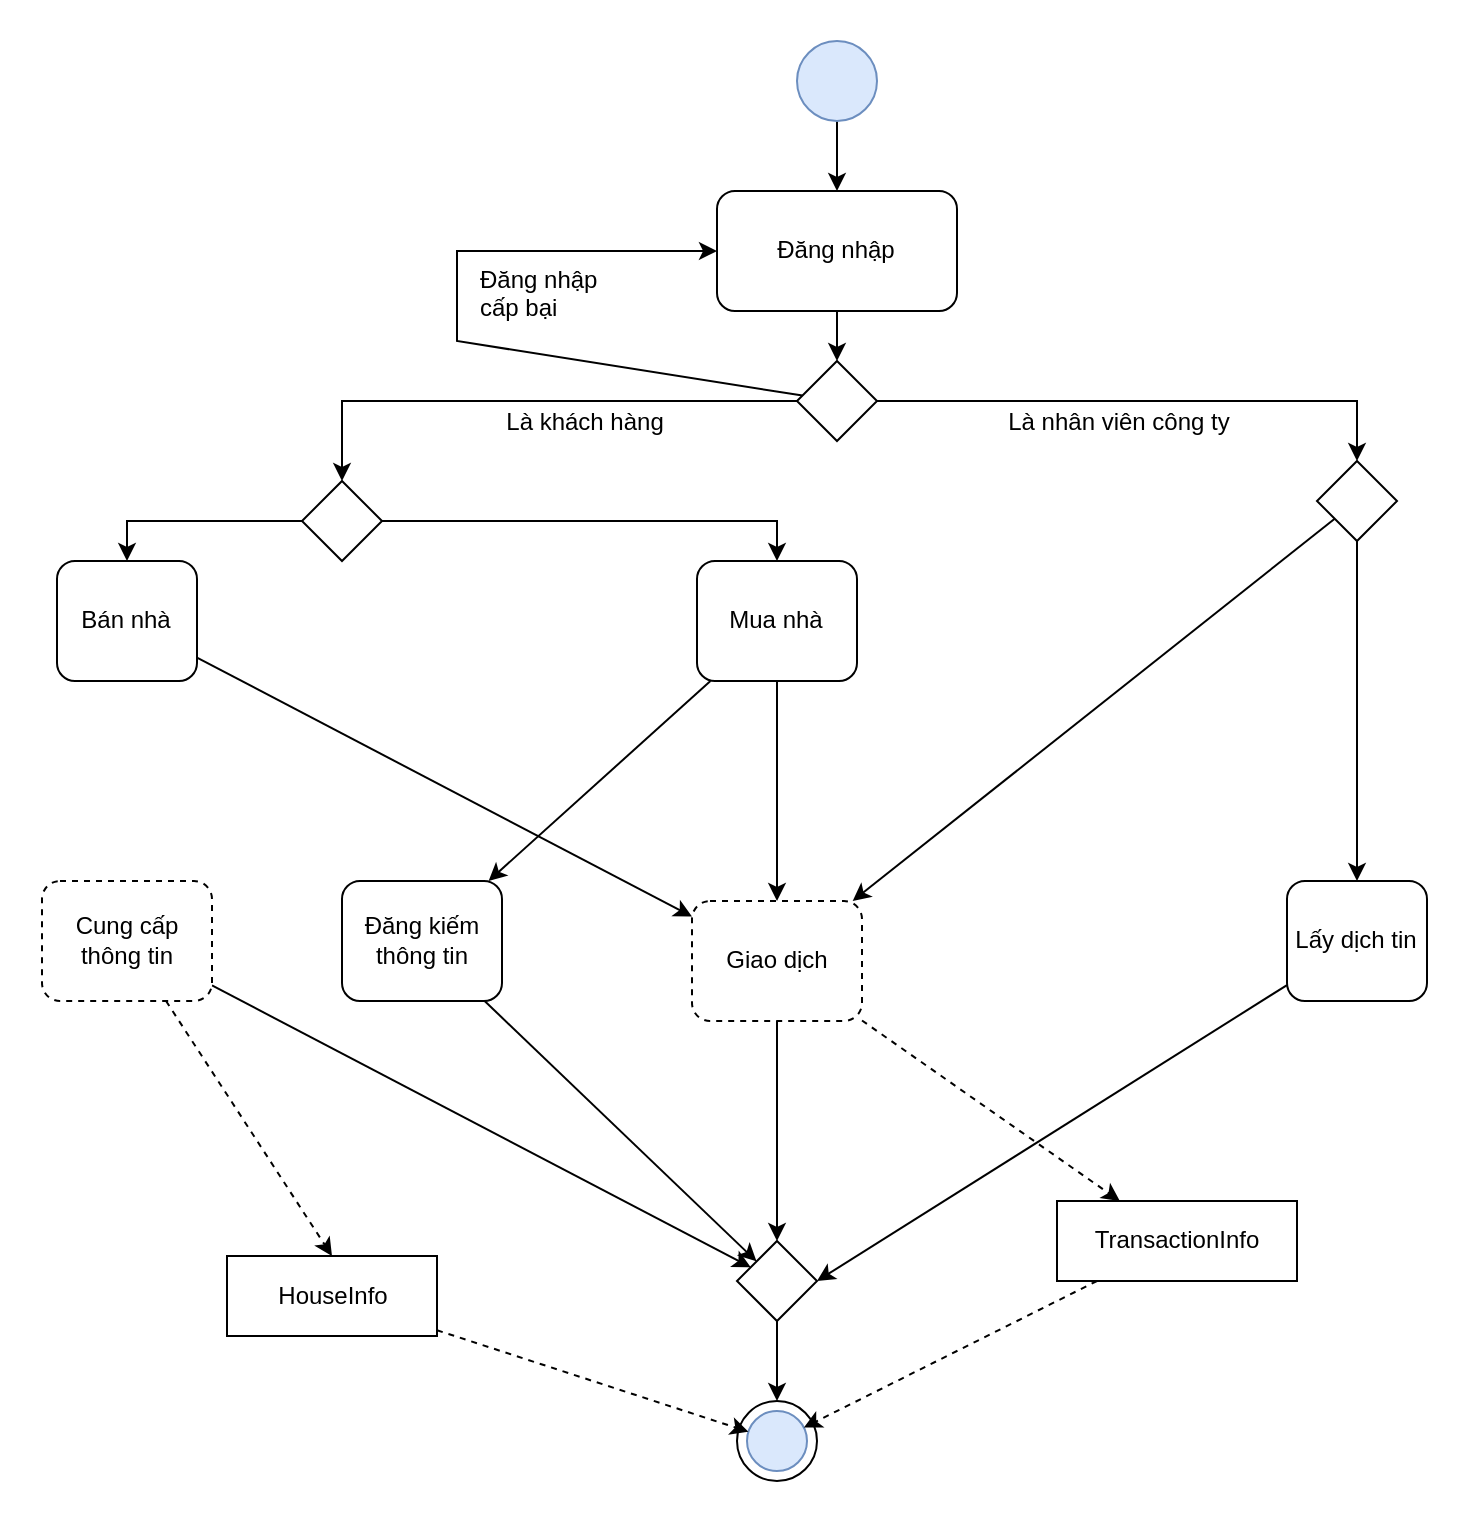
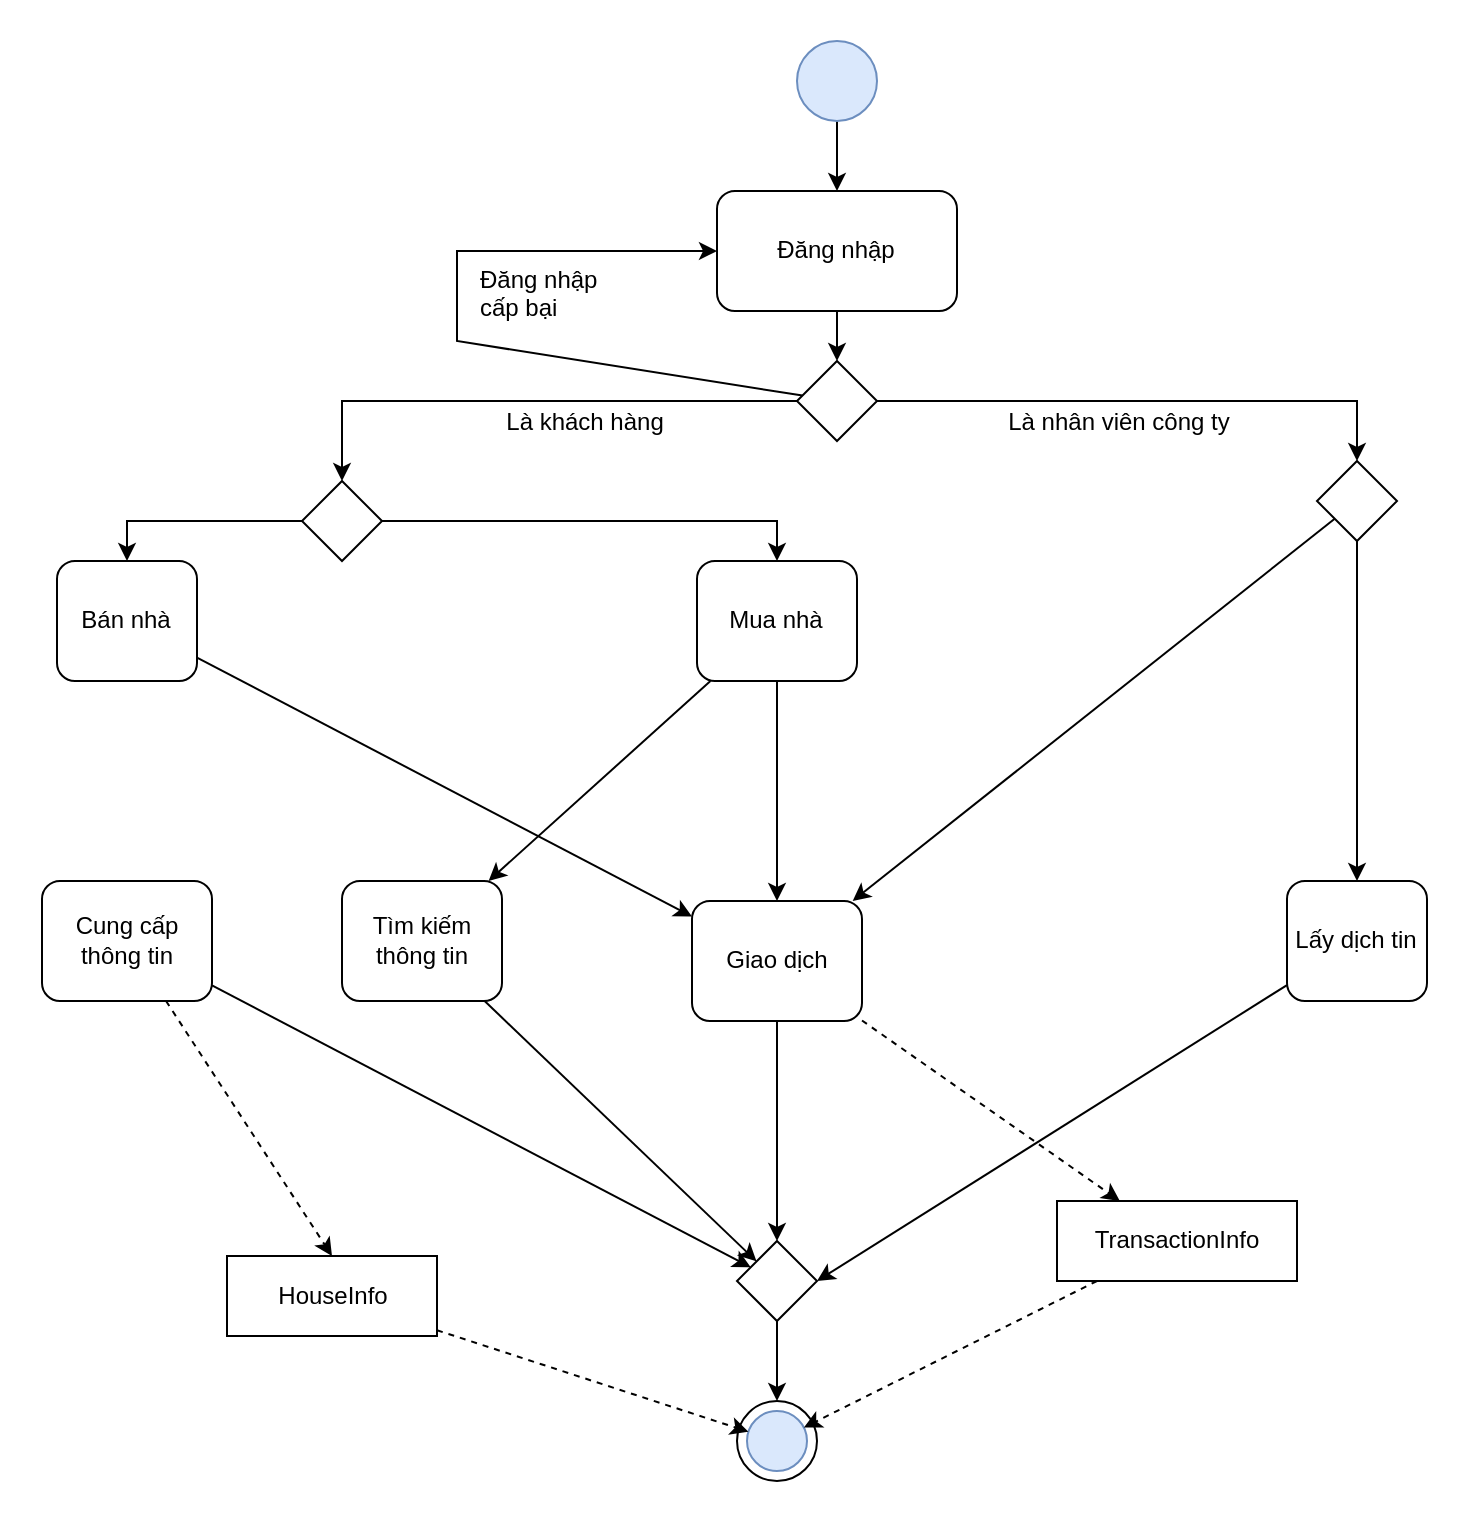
  <mxCell id="0" />
  <mxCell id="1" parent="0" />
  <mxCell id="2" style="rounded=0;orthogonalLoop=1;jettySize=auto;html=1;" edge="1" parent="1" source="3" target="31"><mxGeometry relative="1" as="geometry" /></mxCell>
  <mxCell id="3" value="" style="ellipse;whiteSpace=wrap;html=1;aspect=fixed;fillColor=#dae8fc;strokeColor=#6c8ebf;" parent="1" vertex="1"><mxGeometry x="398" y="20" width="40" height="40" as="geometry" /></mxCell>
  <mxCell id="4" style="edgeStyle=orthogonalEdgeStyle;rounded=0;orthogonalLoop=1;jettySize=auto;html=1;" parent="1" source="9" target="36" edge="1"><mxGeometry relative="1" as="geometry"><mxPoint x="168" y="190" as="targetPoint" /></mxGeometry></mxCell>
  <mxCell id="5" value="Là khách hàng" style="text;html=1;resizable=0;points=[];align=center;verticalAlign=middle;labelBackgroundColor=#ffffff;" vertex="1" connectable="0" parent="4"><mxGeometry x="-0.061" y="-1" relative="1" as="geometry"><mxPoint x="19" y="11" as="offset" /></mxGeometry></mxCell>
  <mxCell id="6" style="edgeStyle=orthogonalEdgeStyle;rounded=0;orthogonalLoop=1;jettySize=auto;html=1;" parent="1" source="9" target="33" edge="1"><mxGeometry relative="1" as="geometry"><mxPoint x="688" y="220" as="targetPoint" /></mxGeometry></mxCell>
  <mxCell id="7" value="Là nhân viên công ty" style="text;html=1;resizable=0;points=[];align=center;verticalAlign=middle;labelBackgroundColor=#ffffff;" vertex="1" connectable="0" parent="6"><mxGeometry x="-0.467" relative="1" as="geometry"><mxPoint x="48" y="10" as="offset" /></mxGeometry></mxCell>
  <mxCell id="8" style="edgeStyle=none;rounded=0;orthogonalLoop=1;jettySize=auto;html=1;entryX=0;entryY=0.5;entryDx=0;entryDy=0;" edge="1" parent="1" source="9" target="31"><mxGeometry relative="1" as="geometry"><Array as="points"><mxPoint x="228" y="170" /><mxPoint x="228" y="125" /></Array></mxGeometry></mxCell>
  <mxCell id="9" value="" style="rhombus;whiteSpace=wrap;html=1;" parent="1" vertex="1"><mxGeometry x="398" y="180" width="40" height="40" as="geometry" /></mxCell>
  <mxCell id="10" style="edgeStyle=none;rounded=0;orthogonalLoop=1;jettySize=auto;html=1;entryX=0.5;entryY=0;entryDx=0;entryDy=0;" parent="1" source="33" target="19" edge="1"><mxGeometry relative="1" as="geometry"><mxPoint x="678" y="280" as="sourcePoint" /></mxGeometry></mxCell>
  <mxCell id="11" style="rounded=0;orthogonalLoop=1;jettySize=auto;html=1;" edge="1" parent="1" source="12" target="25"><mxGeometry relative="1" as="geometry" /></mxCell>
  <mxCell id="12" value="Bán nhà" style="rounded=1;whiteSpace=wrap;html=1;" parent="1" vertex="1"><mxGeometry x="28" y="280" width="70" height="60" as="geometry" /></mxCell>
  <mxCell id="13" value="" style="edgeStyle=none;rounded=0;orthogonalLoop=1;jettySize=auto;html=1;" parent="1" source="15" target="17" edge="1"><mxGeometry relative="1" as="geometry" /></mxCell>
  <mxCell id="14" style="rounded=0;orthogonalLoop=1;jettySize=auto;html=1;" edge="1" parent="1" source="15" target="25"><mxGeometry relative="1" as="geometry" /></mxCell>
  <mxCell id="15" value="Mua nhà" style="rounded=1;whiteSpace=wrap;html=1;" parent="1" vertex="1"><mxGeometry x="348" y="280" width="80" height="60" as="geometry" /></mxCell>
  <mxCell id="16" style="edgeStyle=none;rounded=0;orthogonalLoop=1;jettySize=auto;html=1;" edge="1" parent="1" source="17" target="27"><mxGeometry relative="1" as="geometry" /></mxCell>
- <mxCell id="17" value="Đăng kiếm thông tin" style="rounded=1;whiteSpace=wrap;html=1;" parent="1" vertex="1"><mxGeometry x="170.5" y="440" width="80" height="60" as="geometry" /></mxCell>
+ <mxCell id="17" value="Tìm kiếm thông tin" style="rounded=1;whiteSpace=wrap;html=1;" parent="1" vertex="1"><mxGeometry x="170.5" y="440" width="80" height="60" as="geometry" /></mxCell>
  <mxCell id="18" style="edgeStyle=none;rounded=0;orthogonalLoop=1;jettySize=auto;html=1;entryX=1;entryY=0.5;entryDx=0;entryDy=0;" parent="1" source="19" target="27" edge="1"><mxGeometry relative="1" as="geometry" /></mxCell>
  <mxCell id="19" value="Lấy dịch tin" style="rounded=1;whiteSpace=wrap;html=1;" parent="1" vertex="1"><mxGeometry x="643" y="440" width="70" height="60" as="geometry" /></mxCell>
  <mxCell id="20" style="edgeStyle=none;rounded=0;orthogonalLoop=1;jettySize=auto;html=1;" edge="1" parent="1" source="22" target="27"><mxGeometry relative="1" as="geometry" /></mxCell>
  <mxCell id="21" style="edgeStyle=none;rounded=0;orthogonalLoop=1;jettySize=auto;html=1;entryX=0.5;entryY=0;entryDx=0;entryDy=0;dashed=1;" edge="1" parent="1" source="22" target="38"><mxGeometry relative="1" as="geometry" /></mxCell>
- <mxCell id="22" value="Cung cấp thông tin" style="rounded=1;whiteSpace=wrap;html=1;dashed=1;" parent="1" vertex="1"><mxGeometry x="20.5" y="440" width="85" height="60" as="geometry" /></mxCell>
+ <mxCell id="22" value="Cung cấp thông tin" style="rounded=1;whiteSpace=wrap;html=1;" parent="1" vertex="1"><mxGeometry x="20.5" y="440" width="85" height="60" as="geometry" /></mxCell>
  <mxCell id="23" style="edgeStyle=none;rounded=0;orthogonalLoop=1;jettySize=auto;html=1;" parent="1" source="25" target="27" edge="1"><mxGeometry relative="1" as="geometry" /></mxCell>
  <mxCell id="24" style="edgeStyle=none;rounded=0;orthogonalLoop=1;jettySize=auto;html=1;dashed=1;" edge="1" parent="1" source="25" target="40"><mxGeometry relative="1" as="geometry" /></mxCell>
- <mxCell id="25" value="Giao dịch" style="rounded=1;whiteSpace=wrap;html=1;dashed=1;" parent="1" vertex="1"><mxGeometry x="345.5" y="450" width="85" height="60" as="geometry" /></mxCell>
+ <mxCell id="25" value="Giao dịch" style="rounded=1;whiteSpace=wrap;html=1;" parent="1" vertex="1"><mxGeometry x="345.5" y="450" width="85" height="60" as="geometry" /></mxCell>
  <mxCell id="26" style="edgeStyle=none;rounded=0;orthogonalLoop=1;jettySize=auto;html=1;entryX=0.5;entryY=0;entryDx=0;entryDy=0;" parent="1" source="27" target="28" edge="1"><mxGeometry relative="1" as="geometry" /></mxCell>
  <mxCell id="27" value="" style="rhombus;whiteSpace=wrap;html=1;" parent="1" vertex="1"><mxGeometry x="368" y="620" width="40" height="40" as="geometry" /></mxCell>
  <mxCell id="28" value="" style="ellipse;whiteSpace=wrap;html=1;aspect=fixed;" parent="1" vertex="1"><mxGeometry x="368" y="700" width="40" height="40" as="geometry" /></mxCell>
  <mxCell id="29" value="" style="ellipse;whiteSpace=wrap;html=1;aspect=fixed;fillColor=#dae8fc;strokeColor=#6c8ebf;" parent="1" vertex="1"><mxGeometry x="373" y="705" width="30" height="30" as="geometry" /></mxCell>
  <mxCell id="30" style="edgeStyle=orthogonalEdgeStyle;rounded=0;orthogonalLoop=1;jettySize=auto;html=1;" edge="1" parent="1" source="31" target="9"><mxGeometry relative="1" as="geometry" /></mxCell>
  <mxCell id="31" value="Đăng nhập" style="rounded=1;whiteSpace=wrap;html=1;" vertex="1" parent="1"><mxGeometry x="358" y="95" width="120" height="60" as="geometry" /></mxCell>
  <mxCell id="32" style="rounded=0;orthogonalLoop=1;jettySize=auto;html=1;" edge="1" parent="1" source="33" target="25"><mxGeometry relative="1" as="geometry" /></mxCell>
  <mxCell id="33" value="" style="rhombus;whiteSpace=wrap;html=1;" vertex="1" parent="1"><mxGeometry x="658" y="230" width="40" height="40" as="geometry" /></mxCell>
  <mxCell id="34" style="edgeStyle=orthogonalEdgeStyle;rounded=0;orthogonalLoop=1;jettySize=auto;html=1;" edge="1" parent="1" source="36" target="15"><mxGeometry relative="1" as="geometry"><Array as="points"><mxPoint x="388" y="260" /></Array></mxGeometry></mxCell>
  <mxCell id="35" style="edgeStyle=orthogonalEdgeStyle;rounded=0;orthogonalLoop=1;jettySize=auto;html=1;" edge="1" parent="1" source="36" target="12"><mxGeometry relative="1" as="geometry"><Array as="points"><mxPoint x="63" y="260" /></Array></mxGeometry></mxCell>
  <mxCell id="36" value="" style="rhombus;whiteSpace=wrap;html=1;" vertex="1" parent="1"><mxGeometry x="150.5" y="240" width="40" height="40" as="geometry" /></mxCell>
  <mxCell id="37" style="edgeStyle=none;rounded=0;orthogonalLoop=1;jettySize=auto;html=1;dashed=1;" edge="1" parent="1" source="38" target="29"><mxGeometry relative="1" as="geometry" /></mxCell>
  <mxCell id="38" value="HouseInfo" style="html=1;" vertex="1" parent="1"><mxGeometry x="113" y="627.5" width="105" height="40" as="geometry" /></mxCell>
  <mxCell id="39" style="edgeStyle=none;rounded=0;orthogonalLoop=1;jettySize=auto;html=1;dashed=1;" edge="1" parent="1" source="40" target="29"><mxGeometry relative="1" as="geometry" /></mxCell>
  <mxCell id="40" value="TransactionInfo" style="html=1;" vertex="1" parent="1"><mxGeometry x="528" y="600" width="120" height="40" as="geometry" /></mxCell>
  <mxCell id="41" value="Đăng nhập &lt;br&gt;cấp bại" style="text;html=1;resizable=0;points=[];autosize=1;align=left;verticalAlign=top;spacingTop=-4;" vertex="1" parent="1"><mxGeometry x="238" y="130" width="90" height="30" as="geometry" /></mxCell>
